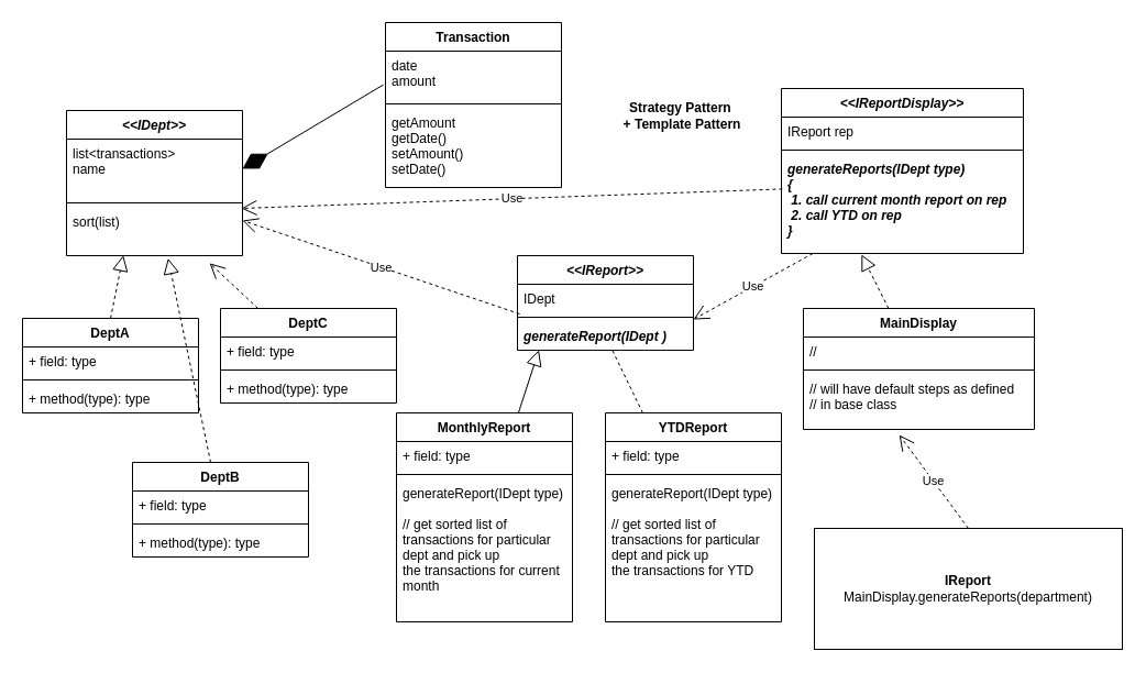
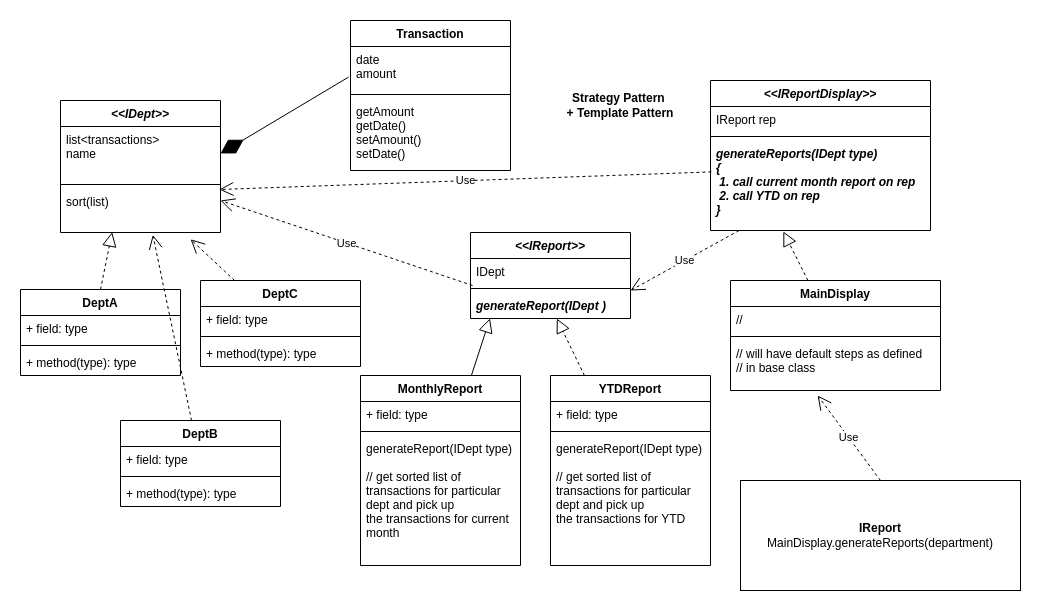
  <mxCell id="0" />
  <mxCell id="1" parent="0" />
  <mxCell id="2" value="&lt;&lt;IDept&gt;&gt;" style="swimlane;fontStyle=3;align=center;verticalAlign=top;childLayout=stackLayout;horizontal=1;startSize=26;horizontalStack=0;resizeParent=1;resizeParentMax=0;resizeLast=0;collapsible=1;marginBottom=0;" vertex="1" parent="1"><mxGeometry x="60" y="100" width="160" height="132" as="geometry" /></mxCell>
  <mxCell id="3" value="list&lt;transactions&gt;&#10;name " style="text;strokeColor=none;fillColor=none;align=left;verticalAlign=top;spacingLeft=4;spacingRight=4;overflow=hidden;rotatable=0;points=[[0,0.5],[1,0.5]];portConstraint=eastwest;" vertex="1" parent="2"><mxGeometry y="26" width="160" height="54" as="geometry" /></mxCell>
  <mxCell id="4" value="" style="line;strokeWidth=1;fillColor=none;align=left;verticalAlign=middle;spacingTop=-1;spacingLeft=3;spacingRight=3;rotatable=0;labelPosition=right;points=[];portConstraint=eastwest;" vertex="1" parent="2"><mxGeometry y="80" width="160" height="8" as="geometry" /></mxCell>
  <mxCell id="5" value="sort(list)" style="text;strokeColor=none;fillColor=none;align=left;verticalAlign=top;spacingLeft=4;spacingRight=4;overflow=hidden;rotatable=0;points=[[0,0.5],[1,0.5]];portConstraint=eastwest;" vertex="1" parent="2"><mxGeometry y="88" width="160" height="44" as="geometry" /></mxCell>
  <mxCell id="6" value="DeptC" style="swimlane;fontStyle=1;align=center;verticalAlign=top;childLayout=stackLayout;horizontal=1;startSize=26;horizontalStack=0;resizeParent=1;resizeParentMax=0;resizeLast=0;collapsible=1;marginBottom=0;" vertex="1" parent="1"><mxGeometry x="200" y="280" width="160" height="86" as="geometry" /></mxCell>
  <mxCell id="7" value="+ field: type" style="text;strokeColor=none;fillColor=none;align=left;verticalAlign=top;spacingLeft=4;spacingRight=4;overflow=hidden;rotatable=0;points=[[0,0.5],[1,0.5]];portConstraint=eastwest;" vertex="1" parent="6"><mxGeometry y="26" width="160" height="26" as="geometry" /></mxCell>
  <mxCell id="8" value="" style="line;strokeWidth=1;fillColor=none;align=left;verticalAlign=middle;spacingTop=-1;spacingLeft=3;spacingRight=3;rotatable=0;labelPosition=right;points=[];portConstraint=eastwest;" vertex="1" parent="6"><mxGeometry y="52" width="160" height="8" as="geometry" /></mxCell>
  <mxCell id="9" value="+ method(type): type" style="text;strokeColor=none;fillColor=none;align=left;verticalAlign=top;spacingLeft=4;spacingRight=4;overflow=hidden;rotatable=0;points=[[0,0.5],[1,0.5]];portConstraint=eastwest;" vertex="1" parent="6"><mxGeometry y="60" width="160" height="26" as="geometry" /></mxCell>
  <mxCell id="10" value="DeptB" style="swimlane;fontStyle=1;align=center;verticalAlign=top;childLayout=stackLayout;horizontal=1;startSize=26;horizontalStack=0;resizeParent=1;resizeParentMax=0;resizeLast=0;collapsible=1;marginBottom=0;" vertex="1" parent="1"><mxGeometry x="120" y="420" width="160" height="86" as="geometry" /></mxCell>
  <mxCell id="11" value="+ field: type" style="text;strokeColor=none;fillColor=none;align=left;verticalAlign=top;spacingLeft=4;spacingRight=4;overflow=hidden;rotatable=0;points=[[0,0.5],[1,0.5]];portConstraint=eastwest;" vertex="1" parent="10"><mxGeometry y="26" width="160" height="26" as="geometry" /></mxCell>
  <mxCell id="12" value="" style="line;strokeWidth=1;fillColor=none;align=left;verticalAlign=middle;spacingTop=-1;spacingLeft=3;spacingRight=3;rotatable=0;labelPosition=right;points=[];portConstraint=eastwest;" vertex="1" parent="10"><mxGeometry y="52" width="160" height="8" as="geometry" /></mxCell>
  <mxCell id="13" value="+ method(type): type" style="text;strokeColor=none;fillColor=none;align=left;verticalAlign=top;spacingLeft=4;spacingRight=4;overflow=hidden;rotatable=0;points=[[0,0.5],[1,0.5]];portConstraint=eastwest;" vertex="1" parent="10"><mxGeometry y="60" width="160" height="26" as="geometry" /></mxCell>
  <mxCell id="14" value="DeptA" style="swimlane;fontStyle=1;align=center;verticalAlign=top;childLayout=stackLayout;horizontal=1;startSize=26;horizontalStack=0;resizeParent=1;resizeParentMax=0;resizeLast=0;collapsible=1;marginBottom=0;" vertex="1" parent="1"><mxGeometry x="20" y="289" width="160" height="86" as="geometry" /></mxCell>
  <mxCell id="15" value="+ field: type" style="text;strokeColor=none;fillColor=none;align=left;verticalAlign=top;spacingLeft=4;spacingRight=4;overflow=hidden;rotatable=0;points=[[0,0.5],[1,0.5]];portConstraint=eastwest;" vertex="1" parent="14"><mxGeometry y="26" width="160" height="26" as="geometry" /></mxCell>
  <mxCell id="16" value="" style="line;strokeWidth=1;fillColor=none;align=left;verticalAlign=middle;spacingTop=-1;spacingLeft=3;spacingRight=3;rotatable=0;labelPosition=right;points=[];portConstraint=eastwest;" vertex="1" parent="14"><mxGeometry y="52" width="160" height="8" as="geometry" /></mxCell>
  <mxCell id="17" value="+ method(type): type" style="text;strokeColor=none;fillColor=none;align=left;verticalAlign=top;spacingLeft=4;spacingRight=4;overflow=hidden;rotatable=0;points=[[0,0.5],[1,0.5]];portConstraint=eastwest;" vertex="1" parent="14"><mxGeometry y="60" width="160" height="26" as="geometry" /></mxCell>
- <mxCell id="18" value="" style="endArrow=block;dashed=1;endFill=0;endSize=12;html=1;rounded=0;entryX=0.577;entryY=1.054;entryDx=0;entryDy=0;entryPerimeter=0;" edge="1" parent="1" source="10" target="5"><mxGeometry width="160" relative="1" as="geometry"><mxPoint x="310" y="280" as="sourcePoint" /><mxPoint x="470" y="280" as="targetPoint" /></mxGeometry></mxCell>
+ <mxCell id="18" value="" style="endArrow=open;dashed=1;endFill=0;endSize=12;html=1;rounded=0;entryX=0.577;entryY=1.054;entryDx=0;entryDy=0;entryPerimeter=0;" edge="1" parent="1" source="10" target="5"><mxGeometry width="160" relative="1" as="geometry"><mxPoint x="310" y="280" as="sourcePoint" /><mxPoint x="470" y="280" as="targetPoint" /></mxGeometry></mxCell>
  <mxCell id="19" value="" style="endArrow=open;dashed=1;endFill=0;endSize=12;html=1;rounded=0;entryX=0.813;entryY=1.154;entryDx=0;entryDy=0;entryPerimeter=0;" edge="1" parent="1" source="6" target="5"><mxGeometry width="160" relative="1" as="geometry"><mxPoint x="313.6" y="297.366" as="sourcePoint" /><mxPoint x="300" y="210" as="targetPoint" /></mxGeometry></mxCell>
  <mxCell id="20" value="" style="endArrow=block;dashed=1;endFill=0;endSize=12;html=1;rounded=0;exitX=0.5;exitY=0;exitDx=0;exitDy=0;entryX=0.323;entryY=0.992;entryDx=0;entryDy=0;entryPerimeter=0;" edge="1" parent="1" source="14" target="5"><mxGeometry width="160" relative="1" as="geometry"><mxPoint x="370" y="303.748" as="sourcePoint" /><mxPoint x="150" y="230" as="targetPoint" /></mxGeometry></mxCell>
  <mxCell id="21" value="&lt;&lt;IReport&gt;&gt;" style="swimlane;fontStyle=3;align=center;verticalAlign=top;childLayout=stackLayout;horizontal=1;startSize=26;horizontalStack=0;resizeParent=1;resizeParentMax=0;resizeLast=0;collapsible=1;marginBottom=0;" vertex="1" parent="1"><mxGeometry x="470" y="232" width="160" height="86" as="geometry" /></mxCell>
  <mxCell id="22" value="IDept" style="text;strokeColor=none;fillColor=none;align=left;verticalAlign=top;spacingLeft=4;spacingRight=4;overflow=hidden;rotatable=0;points=[[0,0.5],[1,0.5]];portConstraint=eastwest;" vertex="1" parent="21"><mxGeometry y="26" width="160" height="26" as="geometry" /></mxCell>
  <mxCell id="23" value="" style="line;strokeWidth=1;fillColor=none;align=left;verticalAlign=middle;spacingTop=-1;spacingLeft=3;spacingRight=3;rotatable=0;labelPosition=right;points=[];portConstraint=eastwest;" vertex="1" parent="21"><mxGeometry y="52" width="160" height="8" as="geometry" /></mxCell>
  <mxCell id="24" value="generateReport(IDept )" style="text;strokeColor=none;fillColor=none;align=left;verticalAlign=top;spacingLeft=4;spacingRight=4;overflow=hidden;rotatable=0;points=[[0,0.5],[1,0.5]];portConstraint=eastwest;fontStyle=3" vertex="1" parent="21"><mxGeometry y="60" width="160" height="26" as="geometry" /></mxCell>
  <mxCell id="25" value="MonthlyReport" style="swimlane;fontStyle=1;align=center;verticalAlign=top;childLayout=stackLayout;horizontal=1;startSize=26;horizontalStack=0;resizeParent=1;resizeParentMax=0;resizeLast=0;collapsible=1;marginBottom=0;" vertex="1" parent="1"><mxGeometry x="360" y="375" width="160" height="190" as="geometry" /></mxCell>
  <mxCell id="26" value="+ field: type" style="text;strokeColor=none;fillColor=none;align=left;verticalAlign=top;spacingLeft=4;spacingRight=4;overflow=hidden;rotatable=0;points=[[0,0.5],[1,0.5]];portConstraint=eastwest;" vertex="1" parent="25"><mxGeometry y="26" width="160" height="26" as="geometry" /></mxCell>
  <mxCell id="27" value="" style="line;strokeWidth=1;fillColor=none;align=left;verticalAlign=middle;spacingTop=-1;spacingLeft=3;spacingRight=3;rotatable=0;labelPosition=right;points=[];portConstraint=eastwest;" vertex="1" parent="25"><mxGeometry y="52" width="160" height="8" as="geometry" /></mxCell>
  <mxCell id="28" value="generateReport(IDept type) &#10;&#10;// get sorted list of &#10;transactions for particular &#10;dept and pick up &#10;the transactions for current&#10;month&#10;" style="text;strokeColor=none;fillColor=none;align=left;verticalAlign=top;spacingLeft=4;spacingRight=4;overflow=hidden;rotatable=0;points=[[0,0.5],[1,0.5]];portConstraint=eastwest;" vertex="1" parent="25"><mxGeometry y="60" width="160" height="130" as="geometry" /></mxCell>
  <mxCell id="29" value="YTDReport" style="swimlane;fontStyle=1;align=center;verticalAlign=top;childLayout=stackLayout;horizontal=1;startSize=26;horizontalStack=0;resizeParent=1;resizeParentMax=0;resizeLast=0;collapsible=1;marginBottom=0;" vertex="1" parent="1"><mxGeometry x="550" y="375" width="160" height="190" as="geometry" /></mxCell>
  <mxCell id="30" value="+ field: type" style="text;strokeColor=none;fillColor=none;align=left;verticalAlign=top;spacingLeft=4;spacingRight=4;overflow=hidden;rotatable=0;points=[[0,0.5],[1,0.5]];portConstraint=eastwest;" vertex="1" parent="29"><mxGeometry y="26" width="160" height="26" as="geometry" /></mxCell>
  <mxCell id="31" value="" style="line;strokeWidth=1;fillColor=none;align=left;verticalAlign=middle;spacingTop=-1;spacingLeft=3;spacingRight=3;rotatable=0;labelPosition=right;points=[];portConstraint=eastwest;" vertex="1" parent="29"><mxGeometry y="52" width="160" height="8" as="geometry" /></mxCell>
  <mxCell id="32" value="generateReport(IDept type)&#10;&#10;// get sorted list of&#10;transactions for particular&#10;dept and pick up &#10;the transactions for YTD" style="text;strokeColor=none;fillColor=none;align=left;verticalAlign=top;spacingLeft=4;spacingRight=4;overflow=hidden;rotatable=0;points=[[0,0.5],[1,0.5]];portConstraint=eastwest;" vertex="1" parent="29"><mxGeometry y="60" width="160" height="130" as="geometry" /></mxCell>
  <mxCell id="33" value="" style="endArrow=block;dashed=0;endFill=0;endSize=12;html=1;rounded=0;entryX=0.122;entryY=0.992;entryDx=0;entryDy=0;entryPerimeter=0;" edge="1" parent="1" source="25" target="24"><mxGeometry width="160" relative="1" as="geometry"><mxPoint x="310" y="280" as="sourcePoint" /><mxPoint x="470" y="280" as="targetPoint" /></mxGeometry></mxCell>
- <mxCell id="34" value="" style="endArrow=none;dashed=1;endFill=0;endSize=12;html=1;rounded=0;" edge="1" parent="1" source="29" target="24"><mxGeometry width="160" relative="1" as="geometry"><mxPoint x="537.903" y="299" as="sourcePoint" /><mxPoint x="549.52" y="235.792" as="targetPoint" /></mxGeometry></mxCell>
+ <mxCell id="34" value="" style="endArrow=block;dashed=1;endFill=0;endSize=12;html=1;rounded=0;" edge="1" parent="1" source="29" target="24"><mxGeometry width="160" relative="1" as="geometry"><mxPoint x="537.903" y="299" as="sourcePoint" /><mxPoint x="549.52" y="235.792" as="targetPoint" /></mxGeometry></mxCell>
  <mxCell id="35" value="Transaction" style="swimlane;fontStyle=1;align=center;verticalAlign=top;childLayout=stackLayout;horizontal=1;startSize=26;horizontalStack=0;resizeParent=1;resizeParentMax=0;resizeLast=0;collapsible=1;marginBottom=0;" vertex="1" parent="1"><mxGeometry x="350" y="20" width="160" height="150" as="geometry" /></mxCell>
  <mxCell id="36" value="date&#10;amount " style="text;strokeColor=none;fillColor=none;align=left;verticalAlign=top;spacingLeft=4;spacingRight=4;overflow=hidden;rotatable=0;points=[[0,0.5],[1,0.5]];portConstraint=eastwest;" vertex="1" parent="35"><mxGeometry y="26" width="160" height="44" as="geometry" /></mxCell>
  <mxCell id="37" value="" style="line;strokeWidth=1;fillColor=none;align=left;verticalAlign=middle;spacingTop=-1;spacingLeft=3;spacingRight=3;rotatable=0;labelPosition=right;points=[];portConstraint=eastwest;" vertex="1" parent="35"><mxGeometry y="70" width="160" height="8" as="geometry" /></mxCell>
  <mxCell id="38" value="getAmount&#10;getDate()&#10;setAmount()&#10;setDate()" style="text;strokeColor=none;fillColor=none;align=left;verticalAlign=top;spacingLeft=4;spacingRight=4;overflow=hidden;rotatable=0;points=[[0,0.5],[1,0.5]];portConstraint=eastwest;" vertex="1" parent="35"><mxGeometry y="78" width="160" height="72" as="geometry" /></mxCell>
  <mxCell id="39" value="" style="endArrow=diamondThin;endFill=1;endSize=24;html=1;rounded=0;entryX=1;entryY=0.5;entryDx=0;entryDy=0;exitX=-0.012;exitY=0.695;exitDx=0;exitDy=0;exitPerimeter=0;" edge="1" parent="1" source="36" target="3"><mxGeometry width="160" relative="1" as="geometry"><mxPoint x="310" y="280" as="sourcePoint" /><mxPoint x="470" y="280" as="targetPoint" /></mxGeometry></mxCell>
  <mxCell id="40" value="Use" style="endArrow=open;endSize=12;dashed=1;html=1;rounded=0;entryX=1;entryY=0.273;entryDx=0;entryDy=0;entryPerimeter=0;exitX=0.013;exitY=1.038;exitDx=0;exitDy=0;exitPerimeter=0;" edge="1" parent="1" source="22" target="5"><mxGeometry width="160" relative="1" as="geometry"><mxPoint x="310" y="280" as="sourcePoint" /><mxPoint x="470" y="280" as="targetPoint" /></mxGeometry></mxCell>
  <mxCell id="41" value="&lt;b&gt;Strategy Pattern&amp;nbsp;&lt;br&gt;+ Template Pattern&lt;br&gt;&lt;/b&gt;" style="text;html=1;strokeColor=none;fillColor=none;align=center;verticalAlign=middle;whiteSpace=wrap;rounded=0;" vertex="1" parent="1"><mxGeometry x="550" y="65" width="140" height="80" as="geometry" /></mxCell>
  <mxCell id="42" value="&lt;&lt;IReportDisplay&gt;&gt;" style="swimlane;fontStyle=3;align=center;verticalAlign=top;childLayout=stackLayout;horizontal=1;startSize=26;horizontalStack=0;resizeParent=1;resizeParentMax=0;resizeLast=0;collapsible=1;marginBottom=0;" vertex="1" parent="1"><mxGeometry x="710" y="80" width="220" height="150" as="geometry" /></mxCell>
  <mxCell id="43" value="IReport rep" style="text;strokeColor=none;fillColor=none;align=left;verticalAlign=top;spacingLeft=4;spacingRight=4;overflow=hidden;rotatable=0;points=[[0,0.5],[1,0.5]];portConstraint=eastwest;" vertex="1" parent="42"><mxGeometry y="26" width="220" height="26" as="geometry" /></mxCell>
  <mxCell id="44" value="" style="line;strokeWidth=1;fillColor=none;align=left;verticalAlign=middle;spacingTop=-1;spacingLeft=3;spacingRight=3;rotatable=0;labelPosition=right;points=[];portConstraint=eastwest;" vertex="1" parent="42"><mxGeometry y="52" width="220" height="8" as="geometry" /></mxCell>
  <mxCell id="45" value="generateReports(IDept type)&#10;{&#10; 1. call current month report on rep&#10; 2. call YTD on rep &#10;}" style="text;strokeColor=none;fillColor=none;align=left;verticalAlign=top;spacingLeft=4;spacingRight=4;overflow=hidden;rotatable=0;points=[[0,0.5],[1,0.5]];portConstraint=eastwest;fontStyle=3" vertex="1" parent="42"><mxGeometry y="60" width="220" height="90" as="geometry" /></mxCell>
  <mxCell id="46" value="" style="endArrow=block;dashed=1;endFill=0;endSize=12;html=1;rounded=0;entryX=0.331;entryY=1.011;entryDx=0;entryDy=0;entryPerimeter=0;" edge="1" parent="1" source="47" target="45"><mxGeometry width="160" relative="1" as="geometry"><mxPoint x="748" y="300" as="sourcePoint" /><mxPoint x="499.52" y="327.792" as="targetPoint" /></mxGeometry></mxCell>
  <mxCell id="47" value="MainDisplay" style="swimlane;fontStyle=1;align=center;verticalAlign=top;childLayout=stackLayout;horizontal=1;startSize=26;horizontalStack=0;resizeParent=1;resizeParentMax=0;resizeLast=0;collapsible=1;marginBottom=0;" vertex="1" parent="1"><mxGeometry x="730" y="280" width="210" height="110" as="geometry" /></mxCell>
  <mxCell id="48" value="// " style="text;strokeColor=none;fillColor=none;align=left;verticalAlign=top;spacingLeft=4;spacingRight=4;overflow=hidden;rotatable=0;points=[[0,0.5],[1,0.5]];portConstraint=eastwest;" vertex="1" parent="47"><mxGeometry y="26" width="210" height="26" as="geometry" /></mxCell>
  <mxCell id="49" value="" style="line;strokeWidth=1;fillColor=none;align=left;verticalAlign=middle;spacingTop=-1;spacingLeft=3;spacingRight=3;rotatable=0;labelPosition=right;points=[];portConstraint=eastwest;" vertex="1" parent="47"><mxGeometry y="52" width="210" height="8" as="geometry" /></mxCell>
  <mxCell id="50" value="// will have default steps as defined &#10;// in base class " style="text;strokeColor=none;fillColor=none;align=left;verticalAlign=top;spacingLeft=4;spacingRight=4;overflow=hidden;rotatable=0;points=[[0,0.5],[1,0.5]];portConstraint=eastwest;fontStyle=0" vertex="1" parent="47"><mxGeometry y="60" width="210" height="50" as="geometry" /></mxCell>
  <mxCell id="51" value="&lt;b&gt;IReport&lt;/b&gt;&lt;br&gt;MainDisplay.&lt;span style=&quot;text-align: left;&quot;&gt;generateReports(department)&lt;/span&gt;" style="rounded=0;whiteSpace=wrap;html=1;" vertex="1" parent="1"><mxGeometry x="740" y="480" width="280" height="110" as="geometry" /></mxCell>
  <mxCell id="52" value="Use" style="endArrow=open;endSize=12;dashed=1;html=1;rounded=0;entryX=0.415;entryY=1.1;entryDx=0;entryDy=0;entryPerimeter=0;exitX=0.5;exitY=0;exitDx=0;exitDy=0;" edge="1" parent="1" source="51" target="50"><mxGeometry width="160" relative="1" as="geometry"><mxPoint x="480" y="420" as="sourcePoint" /><mxPoint x="640" y="420" as="targetPoint" /></mxGeometry></mxCell>
  <mxCell id="53" value="Use" style="endArrow=open;endSize=12;dashed=1;html=1;rounded=0;entryX=1;entryY=1.231;entryDx=0;entryDy=0;entryPerimeter=0;" edge="1" parent="1" source="45" target="22"><mxGeometry width="160" relative="1" as="geometry"><mxPoint x="890" y="490" as="sourcePoint" /><mxPoint x="670" y="360" as="targetPoint" /></mxGeometry></mxCell>
  <mxCell id="54" value="Use" style="endArrow=open;endSize=12;dashed=1;html=1;rounded=0;entryX=0.993;entryY=0.023;entryDx=0;entryDy=0;entryPerimeter=0;exitX=0.004;exitY=0.349;exitDx=0;exitDy=0;exitPerimeter=0;" edge="1" parent="1" source="45" target="5"><mxGeometry width="160" relative="1" as="geometry"><mxPoint x="748.576" y="240" as="sourcePoint" /><mxPoint x="280" y="170" as="targetPoint" /></mxGeometry></mxCell>
